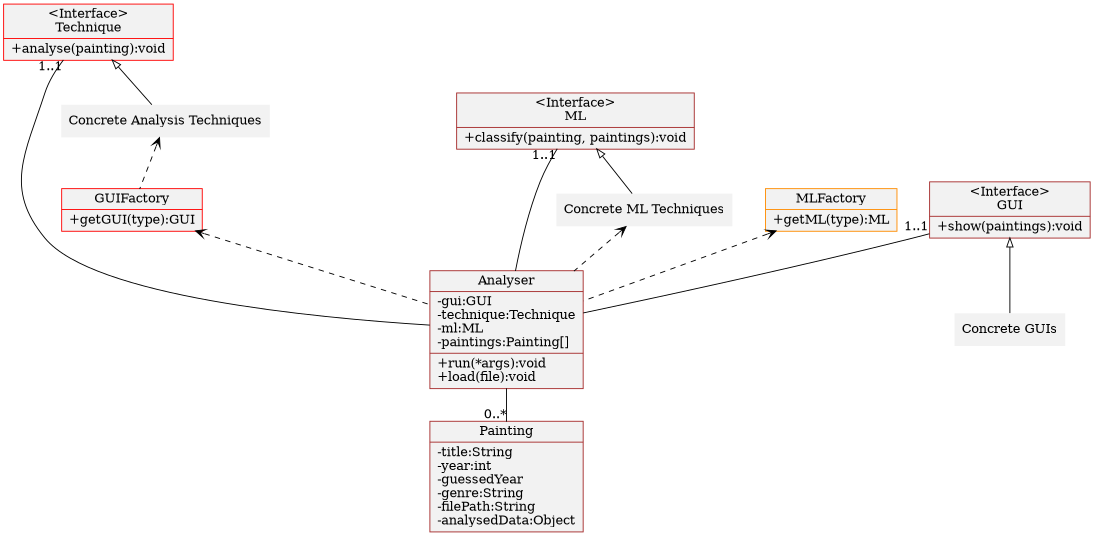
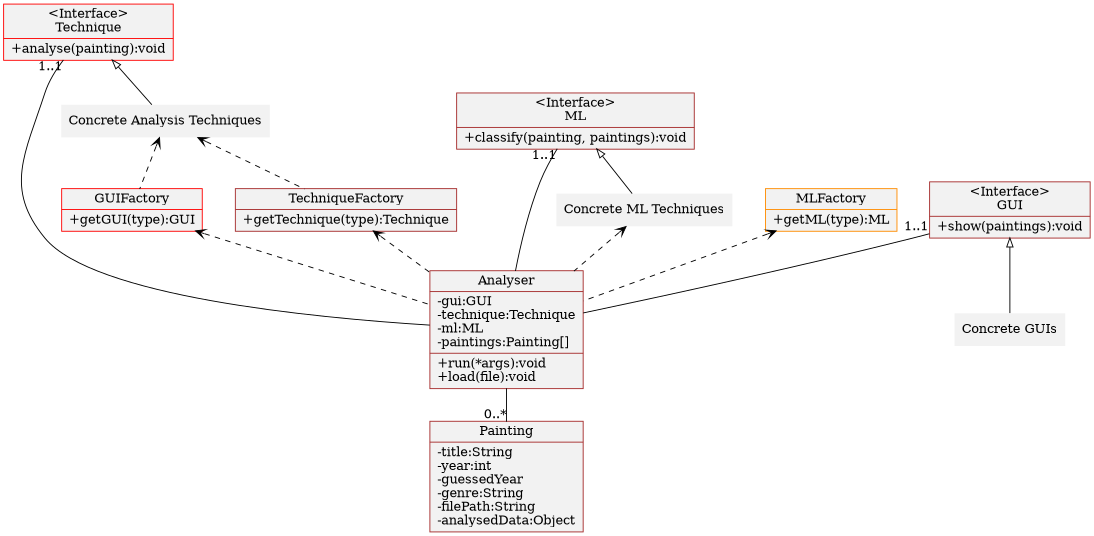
  digraph {
    nodesep=0.5
    ranksep=0.5
    node [color=brown fillcolor=gray95 shape=record style=filled]
    edge [arrowtail=vee dir=back style=filled]
    n1 [label="{Analyser|-gui:GUI\l-technique:Technique\l-ml:ML\l-paintings:Painting[]\l|+run(*args):void\l+load(file):void\l}"]
    n2 [label="{Painting|-title:String\l-year:int\l-guessedYear\l-genre:String\l-filePath:String\l-analysedData:Object}"]
    n3 [label="{\<Interface\>\nGUI|+show(paintings):void}"]
    n4 [color=red label="Concrete GUIs" shape=plaintext]
    n5 [color=red label="{GUIFactory|+getGUI(type):GUI}"]
    n6 [color=red label="{\<Interface\>\nTechnique|+analyse(painting):void}"]
    n7 [color=darkorange label="Concrete Analysis Techniques" shape=plaintext]
+   n8 [label="{TechniqueFactory|+getTechnique(type):Technique}"]
    n9 [label="{\<Interface\>\nML|+classify(painting, paintings):void}"]
    n10 [color=darkorange label="Concrete ML Techniques" shape=plaintext]
    n11 [color=darkorange label="{MLFactory|+getML(type):ML}"]
    n1 -> n2 [arrowtail=none headlabel="0..*"]
    n3 -> n1 [arrowtail=none taillabel="1..1"]
    n3 -> n4 [arrowtail=empty]
    n5 -> n1 [style=dashed]
    n6 -> n1 [arrowtail=none taillabel="1..1"]
    n6 -> n7 [arrowtail=empty]
    n7 -> n5 [style=dashed]
+   n7 -> n8 [style=dashed]
+   n8 -> n1 [style=dashed]
    n9 -> n1 [arrowtail=none taillabel="1..1"]
    n9 -> n10 [arrowtail=empty]
    n10 -> n1 [style=dashed]
    n11 -> n1 [style=dashed]
  }
